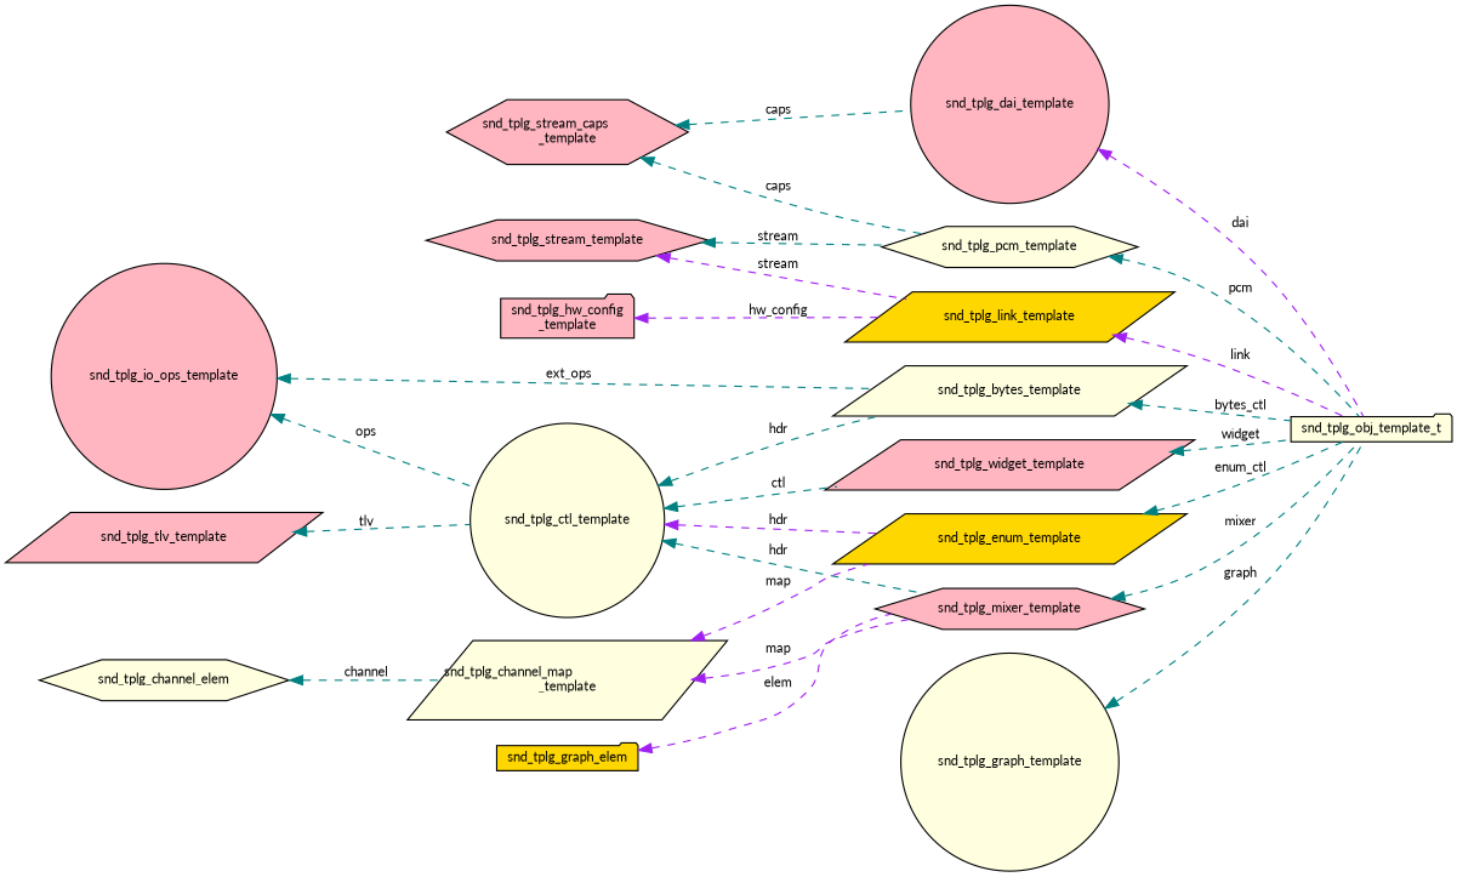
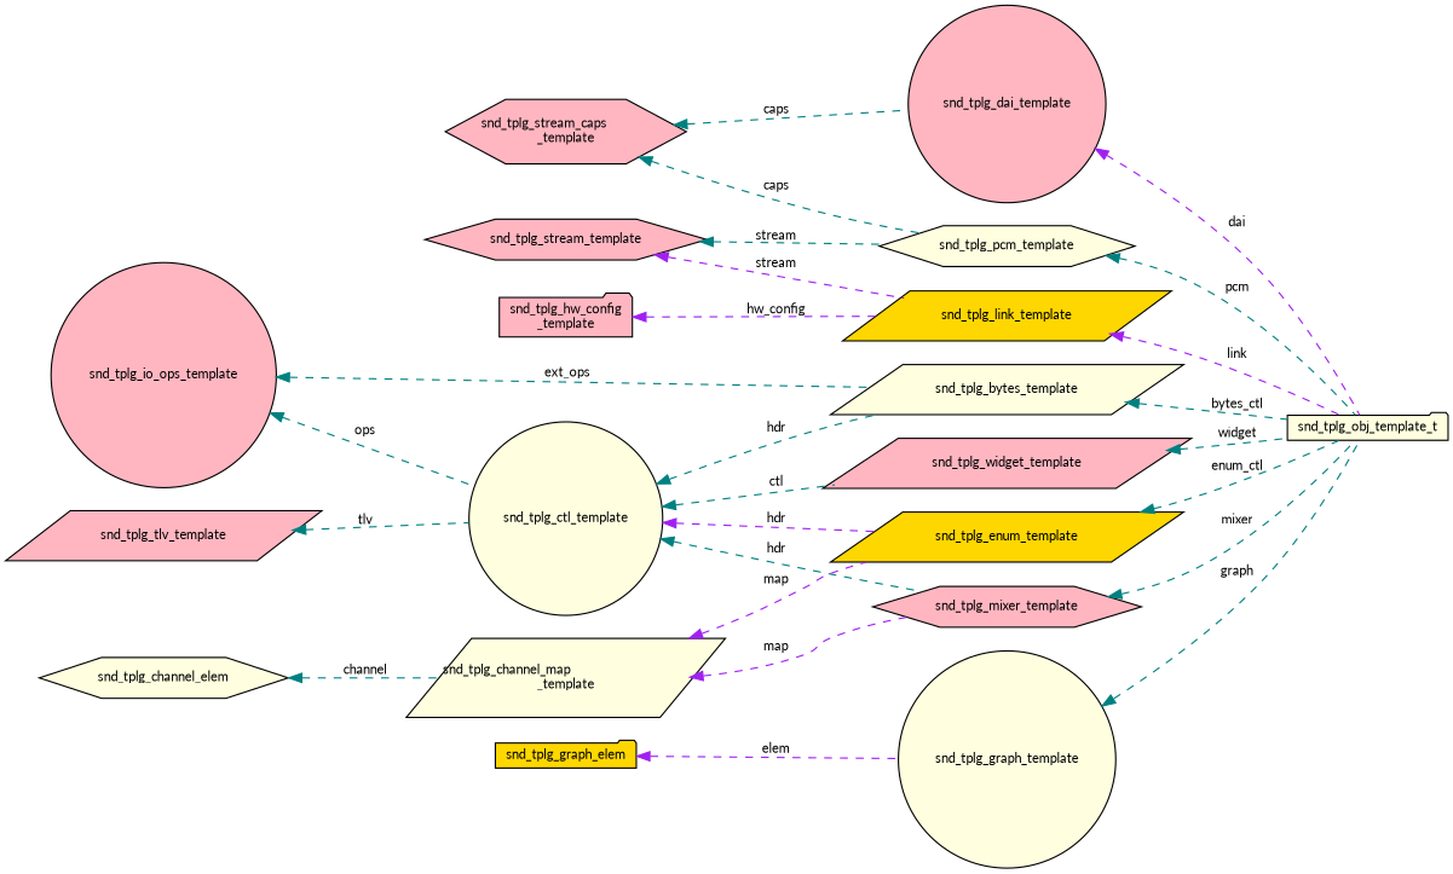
  digraph {
    fontname=Lato
    rankdir=LR
    node [color=black fillcolor=lightpink fontname=Lato fontsize=10 shape=parallelogram style=filled]
    edge [color=teal dir=back fontname=Lato fontsize=10 labelfontname=Helvetica labelfontsize=10 style=dashed]
    n1 [fillcolor=lightyellow fontcolor=black height=0.2 label=snd_tplg_obj_template_t shape=folder width=0.4]
    n2 [fillcolor=lightyellow height=0.2 label=snd_tplg_pcm_template shape=hexagon width=0.4]
    n3 [height=0.2 label="snd_tplg_stream_caps\l_template" shape=hexagon width=0.4]
    n4 [height=0.2 label=snd_tplg_dai_template shape=circle width=0.4]
    n5 [height=0.2 label=snd_tplg_stream_template shape=hexagon width=0.4]
    n6 [fillcolor=gold height=0.2 label=snd_tplg_link_template width=0.4]
    n7 [height=0.2 label=snd_tplg_widget_template width=0.4]
    n8 [fillcolor=lightyellow height=0.2 label=snd_tplg_ctl_template shape=circle width=0.4]
    n9 [fillcolor=lightyellow height=0.2 label=snd_tplg_bytes_template width=0.4]
    n10 [fillcolor=gold height=0.2 label=snd_tplg_enum_template width=0.4]
    n11 [height=0.2 label=snd_tplg_mixer_template shape=hexagon width=0.4]
    n12 [height=0.2 label=snd_tplg_io_ops_template shape=circle width=0.4]
    n13 [height=0.2 label=snd_tplg_tlv_template width=0.4]
    n14 [fillcolor=lightyellow height=0.2 label=snd_tplg_graph_template shape=circle width=0.4]
    n15 [fillcolor=gold height=0.2 label=snd_tplg_graph_elem shape=folder width=0.4]
    n16 [fillcolor=lightyellow height=0.2 label="snd_tplg_channel_map\l_template" width=0.4]
    n17 [fillcolor=lightyellow height=0.2 label=snd_tplg_channel_elem shape=hexagon width=0.4]
    n18 [height=0.2 label="snd_tplg_hw_config\l_template" shape=folder width=0.4]
    n2 -> n1 [label=" pcm"]
    n3 -> n2 [label=" caps"]
    n3 -> n4 [label=" caps"]
    n4 -> n1 [color=purple label=" dai"]
    n5 -> n2 [label=" stream"]
    n5 -> n6 [color=purple label=" stream"]
    n6 -> n1 [color=purple label=" link"]
    n7 -> n1 [label=" widget"]
    n8 -> n7 [label=" ctl"]
    n8 -> n9 [label=" hdr"]
    n8 -> n10 [color=purple label=" hdr"]
    n8 -> n11 [label=" hdr"]
    n9 -> n1 [label=" bytes_ctl"]
    n10 -> n1 [label=" enum_ctl"]
    n11 -> n1 [label=" mixer"]
    n12 -> n8 [label=" ops"]
    n12 -> n9 [label=" ext_ops"]
    n13 -> n8 [label=" tlv"]
    n14 -> n1 [label=" graph"]
-   n15 -> n11 [color=purple label=" elem"]
+   n15 -> n14 [color=purple label=" elem"]
    n16 -> n10 [color=purple label=" map"]
    n16 -> n11 [color=purple label=" map"]
    n17 -> n16 [label=" channel"]
    n18 -> n6 [color=purple label=" hw_config"]
  }
